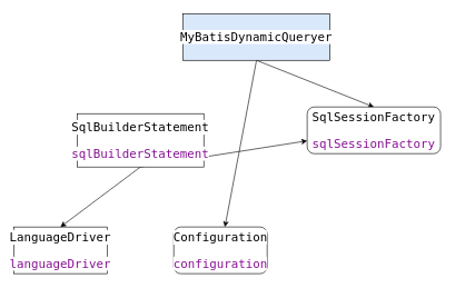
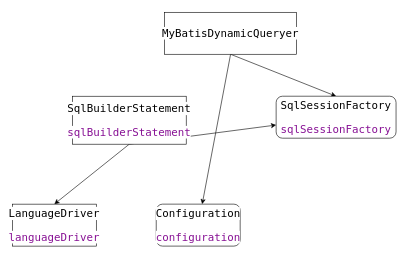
  <mxCell id="0" />
  <mxCell id="1" parent="0" />
  <mxCell id="2" style="rounded=0;orthogonalLoop=1;jettySize=auto;html=1;exitX=0.5;exitY=1;exitDx=0;exitDy=0;" parent="1" source="4" target="9" edge="1"><mxGeometry relative="1" as="geometry" /></mxCell>
  <mxCell id="3" style="edgeStyle=none;rounded=0;orthogonalLoop=1;jettySize=auto;html=1;exitX=0.5;exitY=1;exitDx=0;exitDy=0;entryX=0.5;entryY=0;entryDx=0;entryDy=0;" parent="1" source="4" target="5" edge="1"><mxGeometry relative="1" as="geometry" /></mxCell>
- <mxCell id="4" value="&lt;pre style=&quot;background-color: #ffffff ; color: #080808 ; font-family: &amp;quot;jetbrains mono&amp;quot; , monospace ; font-size: 13.5pt&quot;&gt;&lt;span style=&quot;color: #000000&quot;&gt;MyBatisDynamicQueryer&lt;/span&gt;&lt;/pre&gt;" style="rounded=0;whiteSpace=wrap;html=1;fillColor=#dae8fc;" parent="1" vertex="1"><mxGeometry x="274" y="20" width="220" height="70" as="geometry" /></mxCell>
+ <mxCell id="4" value="&lt;pre style=&quot;background-color: #ffffff ; color: #080808 ; font-family: &amp;quot;jetbrains mono&amp;quot; , monospace ; font-size: 13.5pt&quot;&gt;&lt;span style=&quot;color: #000000&quot;&gt;MyBatisDynamicQueryer&lt;/span&gt;&lt;/pre&gt;" style="rounded=0;whiteSpace=wrap;html=1;" parent="1" vertex="1"><mxGeometry x="274" y="20" width="220" height="70" as="geometry" /></mxCell>
  <mxCell id="5" value="&lt;pre style=&quot;background-color: #ffffff ; color: #080808 ; font-family: &amp;#34;jetbrains mono&amp;#34; , monospace ; font-size: 13.5pt&quot;&gt;&lt;span style=&quot;color: #000000&quot;&gt;SqlSessionFactory&lt;/span&gt;&lt;/pre&gt;&lt;pre style=&quot;background-color: #ffffff ; color: #080808 ; font-family: &amp;#34;jetbrains mono&amp;#34; , monospace ; font-size: 13.5pt&quot;&gt;&lt;pre style=&quot;font-family: &amp;#34;jetbrains mono&amp;#34; , monospace ; font-size: 13.5pt&quot;&gt;&lt;span style=&quot;color: #871094&quot;&gt;sqlSessionFactory&lt;/span&gt;&lt;/pre&gt;&lt;/pre&gt;" style="rounded=1;whiteSpace=wrap;html=1;" parent="1" vertex="1"><mxGeometry x="460" y="160" width="200" height="70" as="geometry" /></mxCell>
  <mxCell id="6" style="edgeStyle=none;rounded=0;orthogonalLoop=1;jettySize=auto;html=1;exitX=0.5;exitY=1;exitDx=0;exitDy=0;entryX=0.5;entryY=0;entryDx=0;entryDy=0;" parent="1" source="8" target="10" edge="1"><mxGeometry relative="1" as="geometry" /></mxCell>
  <mxCell id="7" style="edgeStyle=none;rounded=0;orthogonalLoop=1;jettySize=auto;html=1;exitX=0.5;exitY=1;exitDx=0;exitDy=0;" parent="1" source="8" target="5" edge="1"><mxGeometry relative="1" as="geometry" /></mxCell>
- <mxCell id="8" value="&lt;pre style=&quot;background-color: #ffffff ; color: #080808 ; font-family: &amp;#34;jetbrains mono&amp;#34; , monospace ; font-size: 13.5pt&quot;&gt;&lt;span style=&quot;color: #000000&quot;&gt;SqlBuilderStatement&lt;/span&gt;&lt;/pre&gt;&lt;pre style=&quot;background-color: #ffffff ; color: #080808 ; font-family: &amp;#34;jetbrains mono&amp;#34; , monospace ; font-size: 13.5pt&quot;&gt;&lt;pre style=&quot;font-family: &amp;#34;jetbrains mono&amp;#34; , monospace ; font-size: 13.5pt&quot;&gt;&lt;span style=&quot;color: #871094&quot;&gt;sqlBuilderStatement&lt;/span&gt;&lt;/pre&gt;&lt;/pre&gt;" style="rounded=0;whiteSpace=wrap;html=1;" parent="1" vertex="1"><mxGeometry x="115" y="170" width="190" height="80" as="geometry" /></mxCell>
+ <mxCell id="8" value="&lt;pre style=&quot;background-color: #ffffff ; color: #080808 ; font-family: &amp;#34;jetbrains mono&amp;#34; , monospace ; font-size: 13.5pt&quot;&gt;&lt;span style=&quot;color: #000000&quot;&gt;SqlBuilderStatement&lt;/span&gt;&lt;/pre&gt;&lt;pre style=&quot;background-color: #ffffff ; color: #080808 ; font-family: &amp;#34;jetbrains mono&amp;#34; , monospace ; font-size: 13.5pt&quot;&gt;&lt;pre style=&quot;font-family: &amp;#34;jetbrains mono&amp;#34; , monospace ; font-size: 13.5pt&quot;&gt;&lt;span style=&quot;color: #871094&quot;&gt;sqlBuilderStatement&lt;/span&gt;&lt;/pre&gt;&lt;/pre&gt;" style="rounded=0;whiteSpace=wrap;html=1;" parent="1" vertex="1"><mxGeometry x="120" y="160" width="190" height="80" as="geometry" /></mxCell>
  <mxCell id="9" value="&lt;pre style=&quot;background-color: #ffffff ; color: #080808 ; font-family: &amp;#34;jetbrains mono&amp;#34; , monospace ; font-size: 13.5pt&quot;&gt;&lt;span style=&quot;color: #000000&quot;&gt;Configuration&lt;/span&gt;&lt;/pre&gt;&lt;pre style=&quot;background-color: #ffffff ; color: #080808 ; font-family: &amp;#34;jetbrains mono&amp;#34; , monospace ; font-size: 13.5pt&quot;&gt;&lt;pre style=&quot;font-family: &amp;#34;jetbrains mono&amp;#34; , monospace ; font-size: 13.5pt&quot;&gt;&lt;span style=&quot;color: #871094&quot;&gt;configuration&lt;/span&gt;&lt;/pre&gt;&lt;/pre&gt;" style="rounded=1;whiteSpace=wrap;html=1;" parent="1" vertex="1"><mxGeometry x="260" y="340" width="140" height="70" as="geometry" /></mxCell>
  <mxCell id="10" value="&lt;pre style=&quot;background-color: #ffffff ; color: #080808 ; font-family: &amp;#34;jetbrains mono&amp;#34; , monospace ; font-size: 13.5pt&quot;&gt;&lt;span style=&quot;color: #000000&quot;&gt;LanguageDriver&lt;/span&gt;&lt;/pre&gt;&lt;pre style=&quot;background-color: #ffffff ; color: #080808 ; font-family: &amp;#34;jetbrains mono&amp;#34; , monospace ; font-size: 13.5pt&quot;&gt;&lt;pre style=&quot;font-family: &amp;#34;jetbrains mono&amp;#34; , monospace ; font-size: 13.5pt&quot;&gt;&lt;span style=&quot;color: #871094&quot;&gt;languageDriver&lt;/span&gt;&lt;/pre&gt;&lt;/pre&gt;" style="rounded=0;whiteSpace=wrap;html=1;" parent="1" vertex="1"><mxGeometry x="20" y="340" width="140" height="70" as="geometry" /></mxCell>
